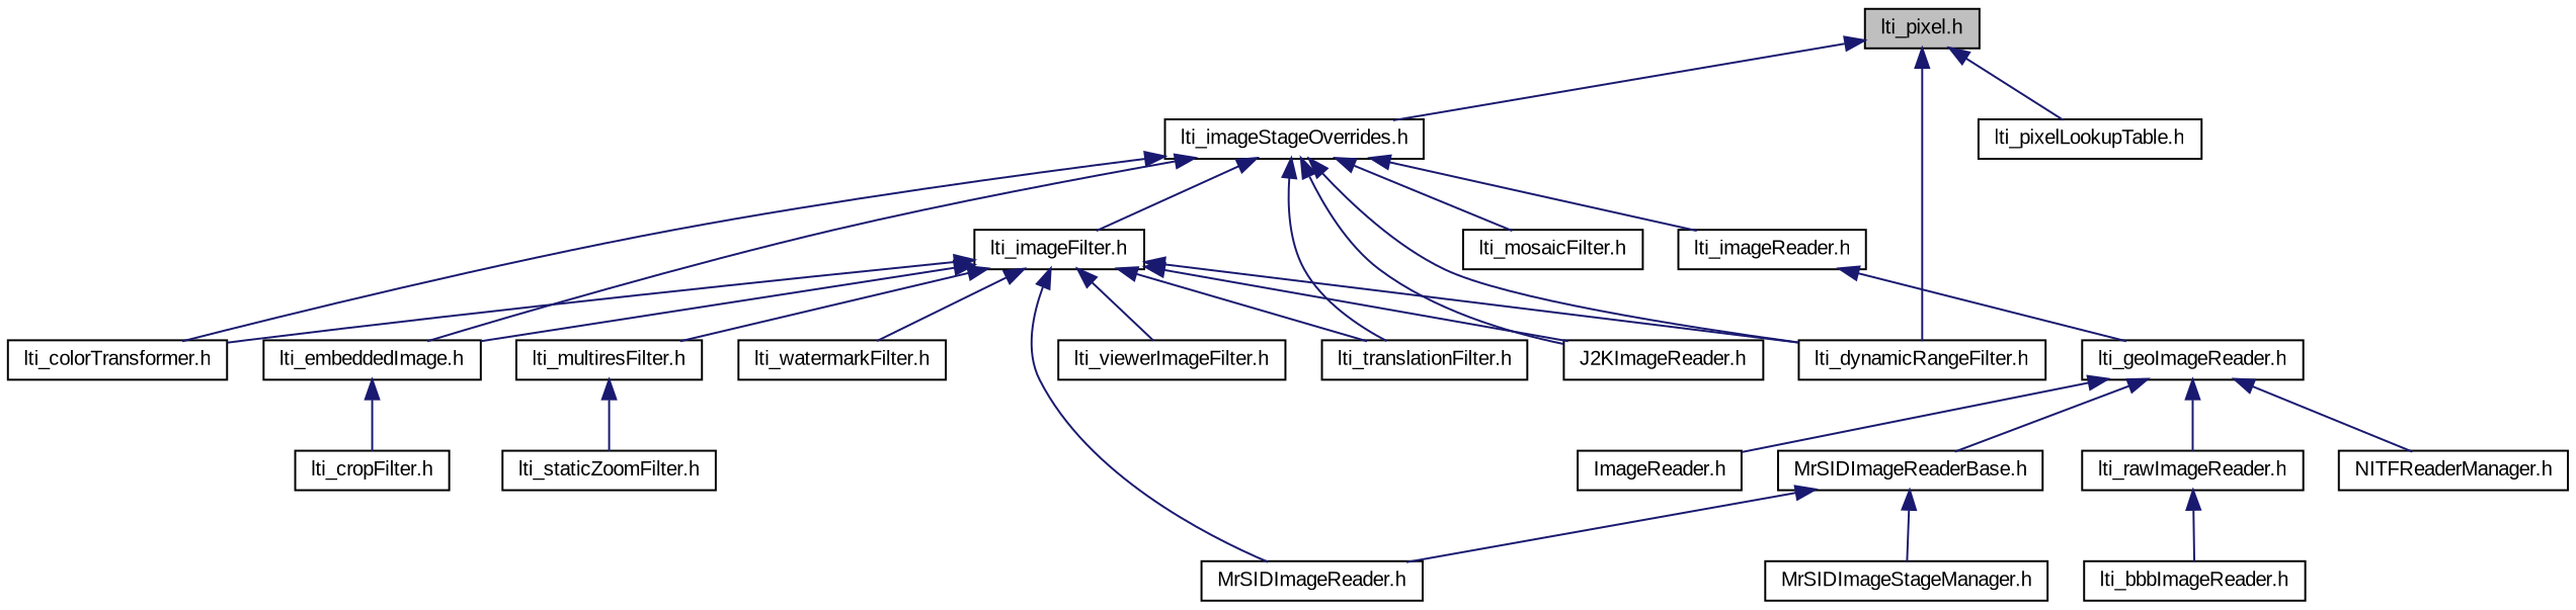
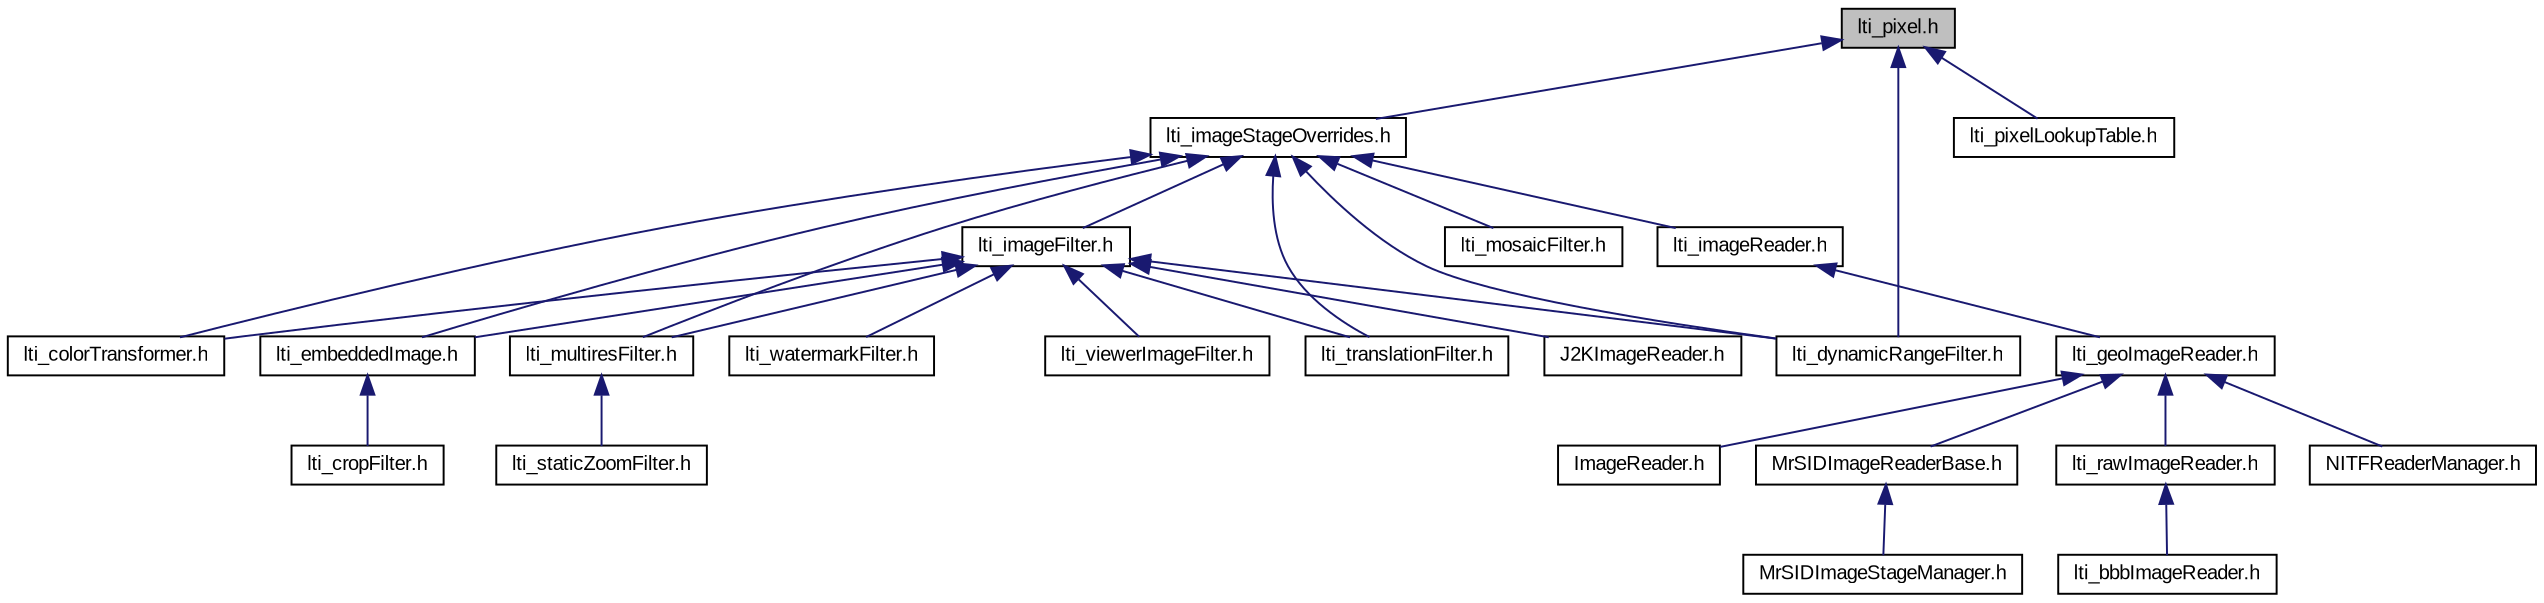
  digraph {
    fontname="Liberation Sans"
    node [color=black fontname="Liberation Sans" fontsize=10 shape=record]
    edge [color=midnightblue dir=back fontname="Liberation Sans" fontsize=10 labelfontname=Helvetica labelfontsize=10 style=solid]
    n1 [fillcolor=grey75 fontcolor=black height=0.2 label="lti_pixel.h" style=filled width=0.4]
    n2 [height=0.2 label="lti_imageStageOverrides.h" width=0.4]
    n3 [height=0.2 label="lti_dynamicRangeFilter.h" width=0.4]
    n4 [height=0.2 label="lti_pixelLookupTable.h" width=0.4]
    n5 [height=0.2 label="lti_imageFilter.h" width=0.4]
    n6 [height=0.2 label="lti_colorTransformer.h" width=0.4]
    n7 [height=0.2 label="lti_embeddedImage.h" width=0.4]
    n8 [height=0.2 label="lti_multiresFilter.h" width=0.4]
    n9 [height=0.2 label="lti_translationFilter.h" width=0.4]
    n10 [height=0.2 label="lti_imageReader.h" width=0.4]
    n11 [height=0.2 label="lti_mosaicFilter.h" width=0.4]
    n12 [height=0.2 label="J2KImageReader.h" width=0.4]
    n13 [height=0.2 label="lti_viewerImageFilter.h" width=0.4]
    n14 [height=0.2 label="lti_watermarkFilter.h" width=0.4]
-   n15 [height=0.2 label="MrSIDImageReader.h" width=0.4]
    n16 [height=0.2 label="lti_cropFilter.h" width=0.4]
    n17 [height=0.2 label="lti_staticZoomFilter.h" width=0.4]
    n18 [height=0.2 label="lti_geoImageReader.h" width=0.4]
    n19 [height=0.2 label="lti_rawImageReader.h" width=0.4]
    n20 [height=0.2 label="MrSIDImageReaderBase.h" width=0.4]
    n21 [height=0.2 label="NITFReaderManager.h" width=0.4]
    n22 [height=0.2 label="ImageReader.h" width=0.4]
    n23 [height=0.2 label="lti_bbbImageReader.h" width=0.4]
    n24 [height=0.2 label="MrSIDImageStageManager.h" width=0.4]
    n1 -> n2
    n1 -> n3
    n1 -> n4
    n2 -> n3
    n2 -> n5
    n2 -> n6
    n2 -> n7
-   n2 -> n12
+   n2 -> n8
    n2 -> n9
    n2 -> n10
    n2 -> n11
    n5 -> n3
    n5 -> n6
    n5 -> n7
    n5 -> n8
    n5 -> n9
    n5 -> n12
    n5 -> n13
    n5 -> n14
-   n5 -> n15
    n7 -> n16
    n8 -> n17
    n10 -> n18
    n18 -> n19
    n18 -> n20
    n18 -> n21
    n18 -> n22
    n19 -> n23
-   n20 -> n15
    n20 -> n24
  }
